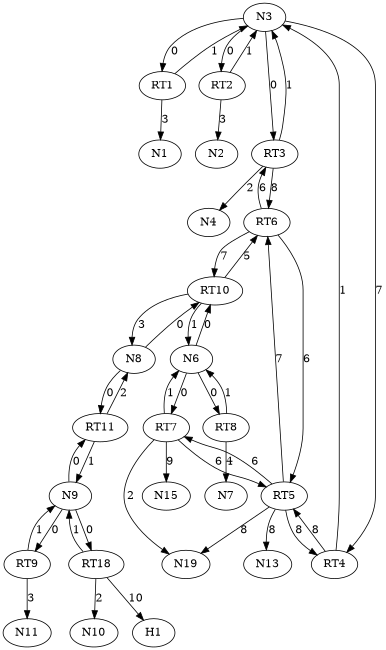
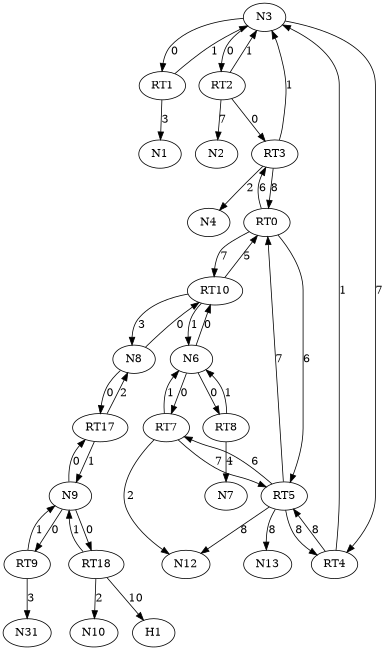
  digraph {
    edge [color=black]
    N3
    RT1
    RT2
    RT3
    RT4
    N1
    N2
-   RT6
+   RT6 [label=RT0]
    N4
    RT5
    N6
    RT10
    RT7
    RT8
    N8
-   N12 [label=N19]
-   N15
+   N12
    N7
-   RT11
+   RT11 [label=RT17]
    N9
    n21 [label=RT18]
    RT9
    H1
    N10
-   N11
+   N11 [label=N31]
    N13
    N3 -> RT1 [label=0]
    N3 -> RT2 [label=0]
-   N3 -> RT3 [label=0 color=""]
+   RT2 -> RT3 [label=0 color=""]
    N3 -> RT4 [label=7]
    RT1 -> N3 [label=1 color=""]
    RT1 -> N1 [label=3]
    RT2 -> N3 [label=1 color=""]
-   RT2 -> N2 [label=3]
+   RT2 -> N2 [label=7]
    RT3 -> N3 [label=1]
    RT3 -> RT6 [label=8 color=""]
    RT3 -> N4 [label=2]
    RT4 -> N3 [label=1 color=""]
    RT4 -> RT5 [label=8 color=""]
    RT6 -> RT3 [label=6]
    RT6 -> RT5 [label=6]
    RT6 -> RT10 [label=7]
    RT5 -> RT4 [label=8 color=""]
    RT5 -> RT6 [label=7 color=""]
    RT5 -> RT7 [label=6 color=""]
    RT5 -> N12 [label=8 color=""]
    RT5 -> N13 [label=8]
    N6 -> RT10 [label=0 color=""]
    N6 -> RT7 [label=0]
    N6 -> RT8 [label=0]
    RT10 -> RT6 [label=5 color=""]
    RT10 -> N6 [label=1]
    RT10 -> N8 [label=3]
-   RT7 -> RT5 [label=6 color=""]
+   RT7 -> RT5 [label=7 color=""]
    RT7 -> N6 [label=1 color=""]
    RT7 -> N12 [label=2]
-   RT7 -> N15 [label=9]
    RT8 -> N6 [label=1 color=""]
    RT8 -> N7 [label=4]
    N8 -> RT10 [label=0 color=""]
    N8 -> RT11 [label=0]
    RT11 -> N8 [label=2 color=""]
    RT11 -> N9 [label=1]
    N9 -> RT11 [label=0 color=""]
    N9 -> n21 [label=0]
    N9 -> RT9 [label=0]
    n21 -> N9 [label=1 color=""]
    n21 -> H1 [label=10]
    n21 -> N10 [label=2]
    RT9 -> N9 [label=1 color=""]
    RT9 -> N11 [label=3]
  }
